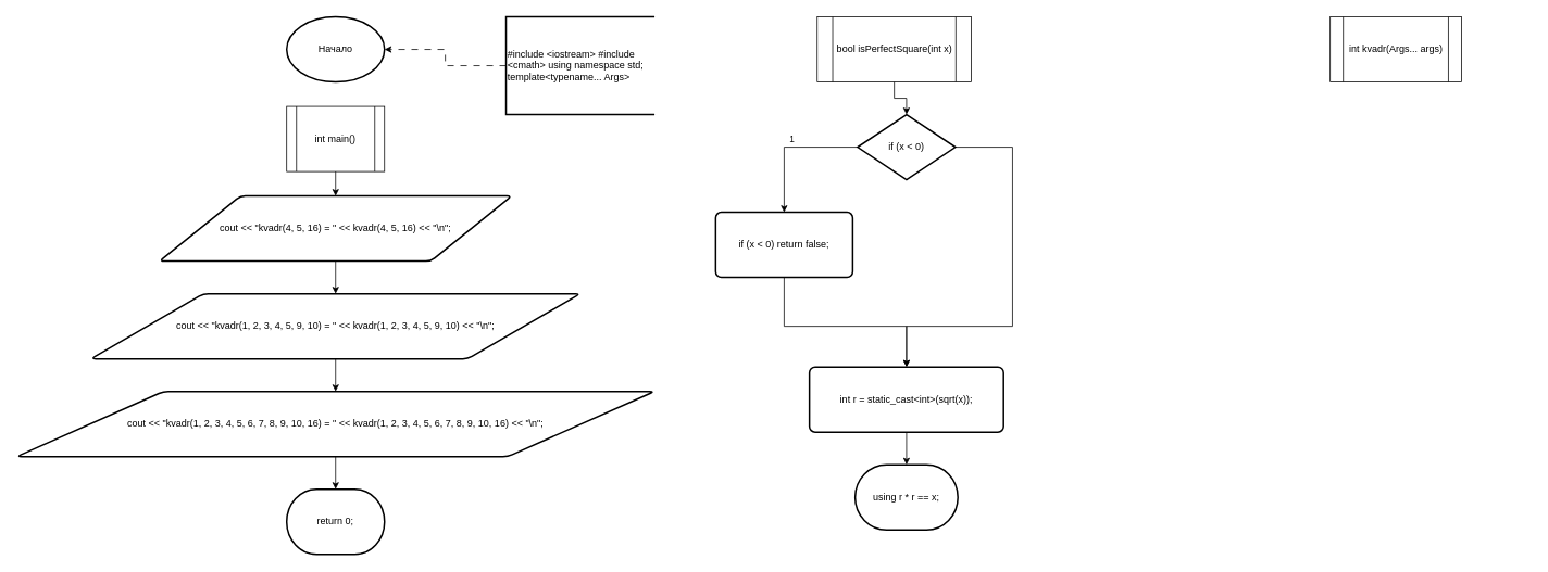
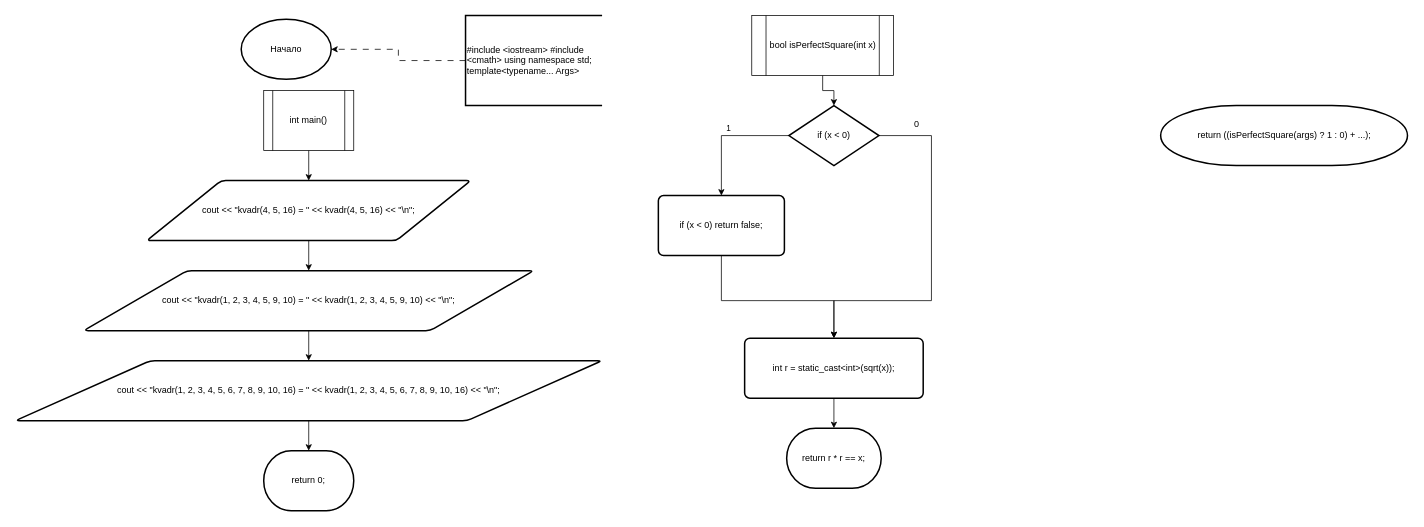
  <mxCell id="0" />
  <mxCell id="1" parent="0" />
- <mxCell id="2" value="Начало" style="whiteSpace=wrap;rounded=0;dashed=0;strokeWidth=2;shape=mxgraph.flowchart.start_1;" parent="1" vertex="1"><mxGeometry x="351" y="20" width="120" height="80" as="geometry" /></mxCell>
+ <mxCell id="2" value="Начало" style="whiteSpace=wrap;rounded=0;dashed=0;strokeWidth=2;shape=mxgraph.flowchart.start_1;" parent="1" vertex="1"><mxGeometry x="321" y="25" width="120" height="80" as="geometry" /></mxCell>
  <mxCell id="3" value="#include &lt;iostream&gt; #include &lt;cmath&gt; using namespace std;   template&lt;typename... Args&gt;" style="whiteSpace=wrap;rounded=0;dashed=0;strokeWidth=2;shape=mxgraph.flowchart.annotation_1;align=left;pointerEvents=1;" parent="1" vertex="1"><mxGeometry x="620" y="20" width="182" height="120" as="geometry" /></mxCell>
  <mxCell id="4" style="edgeStyle=orthogonalEdgeStyle;orthogonalLoop=1;dashed=1;dashPattern=8 8;rounded=0;jettySize=auto;entryX=1;entryY=0.5;entryDx=0;entryDy=0;exitX=0;exitY=0.5;exitDx=0;exitDy=0;targetPerimeterSpacing=0;sourcePerimeterSpacing=0;" parent="1" source="3" target="2" edge="1"><mxGeometry relative="1" as="geometry" /></mxCell>
- <mxCell id="5" value="int main()" style="whiteSpace=wrap;rounded=0;dashed=0;inherit=default;shape=process;backgroundOutline=1;" parent="1" vertex="1"><mxGeometry x="351" y="130" width="120" height="80" as="geometry" /></mxCell>
+ <mxCell id="5" value="int main()" style="whiteSpace=wrap;rounded=0;dashed=0;inherit=default;shape=process;backgroundOutline=1;" parent="1" vertex="1"><mxGeometry x="351" y="120" width="120" height="80" as="geometry" /></mxCell>
  <mxCell id="6" value="cout &lt;&lt; &quot;kvadr(4, 5, 16) = &quot; &lt;&lt; kvadr(4, 5, 16) &lt;&lt; &quot;\n&quot;;" style="whiteSpace=wrap;rounded=1;dashed=0;shape=parallelogram;strokeWidth=2;perimter=parallelogramPerimeter;arcSize=12;size=0.23;" parent="1" vertex="1"><mxGeometry x="195" y="240" width="432" height="80" as="geometry" /></mxCell>
  <mxCell id="7" value="cout &lt;&lt; &quot;kvadr(1, 2, 3, 4, 5, 9, 10) = &quot; &lt;&lt; kvadr(1, 2, 3, 4, 5, 9, 10) &lt;&lt; &quot;\n&quot;;" style="whiteSpace=wrap;rounded=1;dashed=0;shape=parallelogram;strokeWidth=2;perimter=parallelogramPerimeter;arcSize=12;size=0.23;" parent="1" vertex="1"><mxGeometry x="111" y="360" width="600" height="80" as="geometry" /></mxCell>
  <mxCell id="8" style="edgeStyle=orthogonalEdgeStyle;orthogonalLoop=1;rounded=0;jettySize=auto;entryX=0.5;entryY=0;entryDx=0;entryDy=0;exitX=0.5;exitY=1;exitDx=0;exitDy=0;targetPerimeterSpacing=0;sourcePerimeterSpacing=0;" parent="1" source="6" target="7" edge="1"><mxGeometry relative="1" as="geometry" /></mxCell>
  <mxCell id="9" value="cout &lt;&lt; &quot;kvadr(1, 2, 3, 4, 5, 6, 7, 8, 9, 10, 16) = &quot; &lt;&lt; kvadr(1, 2, 3, 4, 5, 6, 7, 8, 9, 10, 16) &lt;&lt; &quot;\n&quot;;" style="whiteSpace=wrap;rounded=1;dashed=0;shape=parallelogram;strokeWidth=2;perimter=parallelogramPerimeter;arcSize=12;size=0.23;" parent="1" vertex="1"><mxGeometry x="20" y="480" width="782" height="80" as="geometry" /></mxCell>
  <mxCell id="10" style="edgeStyle=orthogonalEdgeStyle;orthogonalLoop=1;rounded=0;jettySize=auto;entryX=0.5;entryY=0;entryDx=0;entryDy=0;exitX=0.5;exitY=1;exitDx=0;exitDy=0;targetPerimeterSpacing=0;sourcePerimeterSpacing=0;" parent="1" source="7" target="9" edge="1"><mxGeometry relative="1" as="geometry" /></mxCell>
  <mxCell id="11" value="return 0;" style="whiteSpace=wrap;rounded=0;dashed=0;strokeWidth=2;shape=mxgraph.flowchart.terminator;" parent="1" vertex="1"><mxGeometry x="351" y="600" width="120" height="80" as="geometry" /></mxCell>
  <mxCell id="12" style="edgeStyle=orthogonalEdgeStyle;orthogonalLoop=1;rounded=0;jettySize=auto;entryX=0.5;entryY=0;entryDx=0;entryDy=0;exitX=0.5;exitY=1;exitDx=0;exitDy=0;targetPerimeterSpacing=0;sourcePerimeterSpacing=0;" parent="1" source="9" target="11" edge="1"><mxGeometry relative="1" as="geometry" /></mxCell>
  <mxCell id="13" style="edgeStyle=orthogonalEdgeStyle;orthogonalLoop=1;rounded=0;jettySize=auto;entryX=0.5;entryY=0;entryDx=0;entryDy=0;exitX=0.5;exitY=1;exitDx=0;exitDy=0;targetPerimeterSpacing=0;sourcePerimeterSpacing=0;" parent="1" source="5" target="6" edge="1"><mxGeometry relative="1" as="geometry" /></mxCell>
  <mxCell id="14" value="bool isPerfectSquare(int x)" style="whiteSpace=wrap;rounded=0;dashed=0;inherit=default;shape=process;backgroundOutline=1;" parent="1" vertex="1"><mxGeometry x="1001.5" y="20" width="189" height="80" as="geometry" /></mxCell>
  <mxCell id="15" style="edgeStyle=orthogonalEdgeStyle;rounded=0;orthogonalLoop=1;jettySize=auto;html=1;entryX=0.5;entryY=0;entryDx=0;entryDy=0;" edge="1" parent="1" source="16" target="20"><mxGeometry relative="1" as="geometry"><Array as="points"><mxPoint x="1241" y="180" /><mxPoint x="1241" y="400" /><mxPoint x="1111" y="400" /></Array></mxGeometry></mxCell>
  <mxCell id="16" value="if (x &lt; 0)" style="whiteSpace=wrap;rounded=0;dashed=0;strokeWidth=2;shape=mxgraph.flowchart.decision;" parent="1" vertex="1"><mxGeometry x="1051" y="140" width="120" height="80" as="geometry" /></mxCell>
  <mxCell id="17" style="edgeStyle=orthogonalEdgeStyle;rounded=0;orthogonalLoop=1;jettySize=auto;html=1;" edge="1" parent="1" source="18" target="20"><mxGeometry relative="1" as="geometry"><Array as="points"><mxPoint x="961" y="400" /><mxPoint x="1111" y="400" /></Array></mxGeometry></mxCell>
  <mxCell id="18" value="if (x &lt; 0) return false;" style="whiteSpace=wrap;rounded=1;dashed=0;absoluteArcSize=1;arcSize=14;strokeWidth=2;" parent="1" vertex="1"><mxGeometry x="877" y="260" width="168" height="80" as="geometry" /></mxCell>
  <mxCell id="19" value="1" style="edgeStyle=orthogonalEdgeStyle;orthogonalLoop=1;rounded=0;jettySize=auto;entryX=0.5;entryY=0;entryDx=0;entryDy=0;exitX=0;exitY=0.5;exitDx=0;exitDy=0;targetPerimeterSpacing=30;sourcePerimeterSpacing=30;" parent="1" source="16" target="18" edge="1"><mxGeometry x="-0.059" y="-10" relative="1" as="geometry"><mxPoint as="offset" /></mxGeometry></mxCell>
  <mxCell id="20" value="int r = static_cast&lt;int&gt;(sqrt(x));" style="whiteSpace=wrap;rounded=1;dashed=0;absoluteArcSize=1;arcSize=14;strokeWidth=2;" parent="1" vertex="1"><mxGeometry x="992" y="450" width="238" height="80" as="geometry" /></mxCell>
- <mxCell id="21" value="using r * r == x;" style="whiteSpace=wrap;rounded=0;dashed=0;strokeWidth=2;shape=mxgraph.flowchart.terminator;" parent="1" vertex="1"><mxGeometry x="1048" y="570" width="126" height="80" as="geometry" /></mxCell>
+ <mxCell id="21" value="return r * r == x;" style="whiteSpace=wrap;rounded=0;dashed=0;strokeWidth=2;shape=mxgraph.flowchart.terminator;" parent="1" vertex="1"><mxGeometry x="1048" y="570" width="126" height="80" as="geometry" /></mxCell>
  <mxCell id="22" style="edgeStyle=orthogonalEdgeStyle;orthogonalLoop=1;rounded=0;jettySize=auto;entryX=0.5;entryY=0;entryDx=0;entryDy=0;exitX=0.5;exitY=1;exitDx=0;exitDy=0;targetPerimeterSpacing=0;sourcePerimeterSpacing=0;" parent="1" source="20" target="21" edge="1"><mxGeometry relative="1" as="geometry" /></mxCell>
  <mxCell id="23" style="edgeStyle=orthogonalEdgeStyle;orthogonalLoop=1;rounded=0;jettySize=auto;entryX=0.5;entryY=0;entryDx=0;entryDy=0;exitX=0.5;exitY=1;exitDx=0;exitDy=0;targetPerimeterSpacing=0;sourcePerimeterSpacing=0;" parent="1" source="14" target="16" edge="1"><mxGeometry relative="1" as="geometry" /></mxCell>
- <mxCell id="24" value="int kvadr(Args... args)" style="whiteSpace=wrap;rounded=0;dashed=0;inherit=default;shape=process;backgroundOutline=1;" parent="1" vertex="1"><mxGeometry x="1630.5" y="20" width="161" height="80" as="geometry" /></mxCell>
+ <mxCell id="25" value="return ((isPerfectSquare(args) ? 1 : 0) + ...);" style="whiteSpace=wrap;rounded=0;dashed=0;strokeWidth=2;shape=mxgraph.flowchart.terminator;" parent="1" vertex="1"><mxGeometry x="1546.5" y="140" width="329" height="80" as="geometry" /></mxCell>
+ <mxCell id="26" value="0" style="text;html=1;align=center;verticalAlign=middle;resizable=0;points=[];autosize=1;strokeColor=none;fillColor=none;" vertex="1" parent="1"><mxGeometry x="1205.5" y="150" width="30" height="30" as="geometry" /></mxCell>
